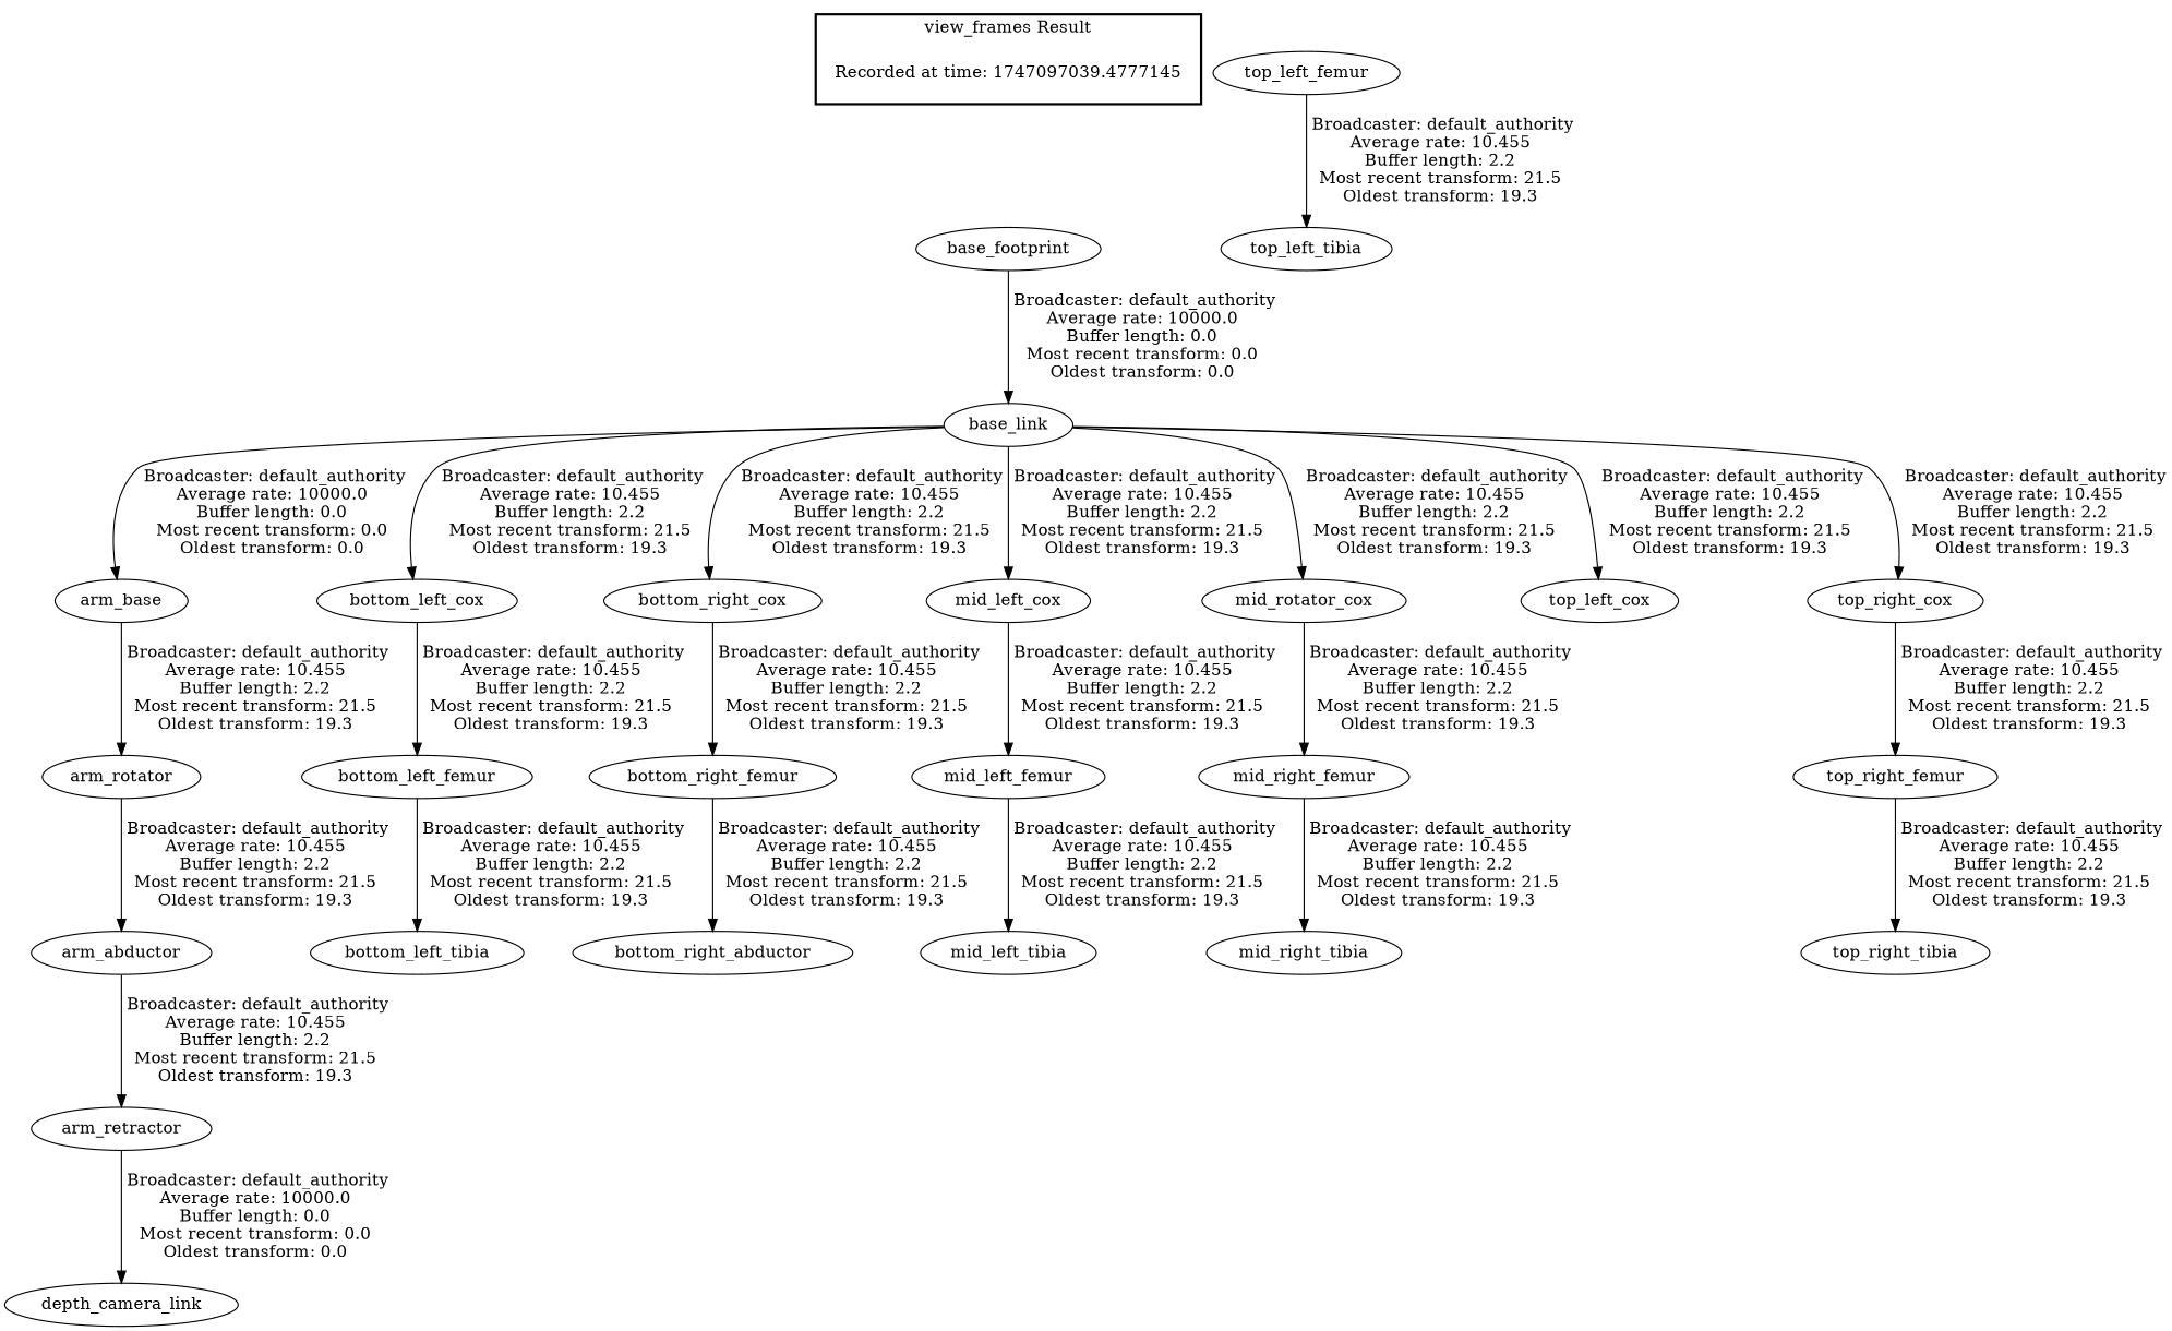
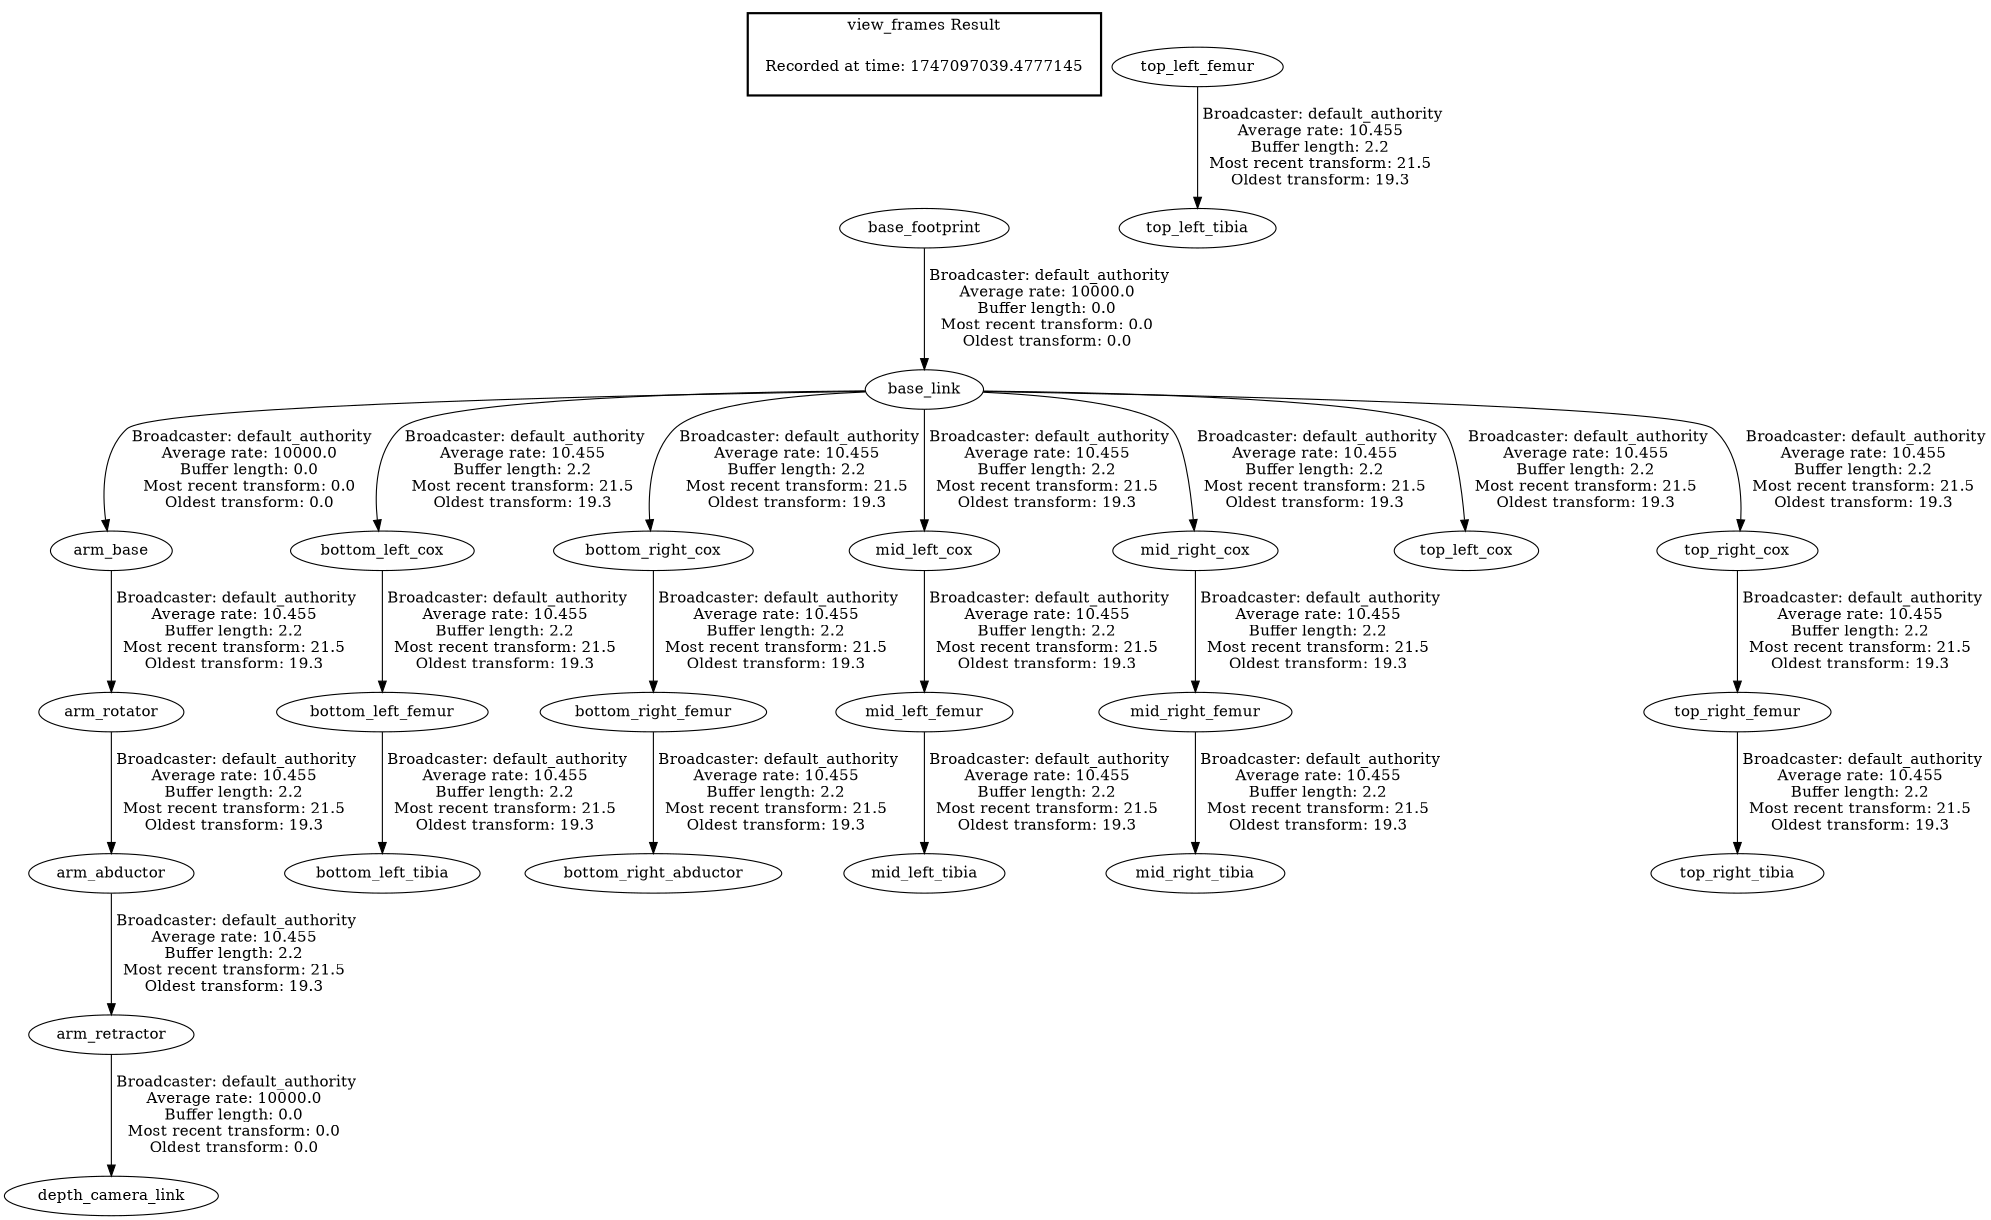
  digraph {
    "Recorded at time: 1747097039.4777145" [shape=plaintext]
    base_footprint
    base_link
    arm_base
    bottom_left_cox
    bottom_right_cox
    mid_left_cox
-   mid_right_cox [label=mid_rotator_cox]
+   mid_right_cox
    top_left_cox
    top_right_cox
    arm_rotator
    bottom_left_femur
    bottom_right_femur
    mid_left_femur
    mid_right_femur
    top_right_femur
    arm_abductor
    arm_retractor
    depth_camera_link
    bottom_left_tibia
    n21 [label=bottom_right_abductor]
    mid_left_tibia
    mid_right_tibia
    top_left_femur
    top_left_tibia
    top_right_tibia
    subgraph cluster_1 {
      color=black
      label="view_frames Result"
      style=bold
      "Recorded at time: 1747097039.4777145"
    }
    "Recorded at time: 1747097039.4777145" -> base_footprint [style=invis]
    base_footprint -> base_link [label=" Broadcaster: default_authority\nAverage rate: 10000.0\nBuffer length: 0.0\nMost recent transform: 0.0\nOldest transform: 0.0\n"]
    base_link -> arm_base [label=" Broadcaster: default_authority\nAverage rate: 10000.0\nBuffer length: 0.0\nMost recent transform: 0.0\nOldest transform: 0.0\n"]
    base_link -> bottom_left_cox [label=" Broadcaster: default_authority\nAverage rate: 10.455\nBuffer length: 2.2\nMost recent transform: 21.5\nOldest transform: 19.3\n"]
    base_link -> bottom_right_cox [label=" Broadcaster: default_authority\nAverage rate: 10.455\nBuffer length: 2.2\nMost recent transform: 21.5\nOldest transform: 19.3\n"]
    base_link -> mid_left_cox [label=" Broadcaster: default_authority\nAverage rate: 10.455\nBuffer length: 2.2\nMost recent transform: 21.5\nOldest transform: 19.3\n"]
    base_link -> mid_right_cox [label=" Broadcaster: default_authority\nAverage rate: 10.455\nBuffer length: 2.2\nMost recent transform: 21.5\nOldest transform: 19.3\n"]
    base_link -> top_left_cox [label=" Broadcaster: default_authority\nAverage rate: 10.455\nBuffer length: 2.2\nMost recent transform: 21.5\nOldest transform: 19.3\n"]
    base_link -> top_right_cox [label=" Broadcaster: default_authority\nAverage rate: 10.455\nBuffer length: 2.2\nMost recent transform: 21.5\nOldest transform: 19.3\n"]
    arm_base -> arm_rotator [label=" Broadcaster: default_authority\nAverage rate: 10.455\nBuffer length: 2.2\nMost recent transform: 21.5\nOldest transform: 19.3\n"]
    bottom_left_cox -> bottom_left_femur [label=" Broadcaster: default_authority\nAverage rate: 10.455\nBuffer length: 2.2\nMost recent transform: 21.5\nOldest transform: 19.3\n"]
    bottom_right_cox -> bottom_right_femur [label=" Broadcaster: default_authority\nAverage rate: 10.455\nBuffer length: 2.2\nMost recent transform: 21.5\nOldest transform: 19.3\n"]
    mid_left_cox -> mid_left_femur [label=" Broadcaster: default_authority\nAverage rate: 10.455\nBuffer length: 2.2\nMost recent transform: 21.5\nOldest transform: 19.3\n"]
    mid_right_cox -> mid_right_femur [label=" Broadcaster: default_authority\nAverage rate: 10.455\nBuffer length: 2.2\nMost recent transform: 21.5\nOldest transform: 19.3\n"]
    top_right_cox -> top_right_femur [label=" Broadcaster: default_authority\nAverage rate: 10.455\nBuffer length: 2.2\nMost recent transform: 21.5\nOldest transform: 19.3\n"]
    arm_rotator -> arm_abductor [label=" Broadcaster: default_authority\nAverage rate: 10.455\nBuffer length: 2.2\nMost recent transform: 21.5\nOldest transform: 19.3\n"]
    bottom_left_femur -> bottom_left_tibia [label=" Broadcaster: default_authority\nAverage rate: 10.455\nBuffer length: 2.2\nMost recent transform: 21.5\nOldest transform: 19.3\n"]
    bottom_right_femur -> n21 [label=" Broadcaster: default_authority\nAverage rate: 10.455\nBuffer length: 2.2\nMost recent transform: 21.5\nOldest transform: 19.3\n"]
    mid_left_femur -> mid_left_tibia [label=" Broadcaster: default_authority\nAverage rate: 10.455\nBuffer length: 2.2\nMost recent transform: 21.5\nOldest transform: 19.3\n"]
    mid_right_femur -> mid_right_tibia [label=" Broadcaster: default_authority\nAverage rate: 10.455\nBuffer length: 2.2\nMost recent transform: 21.5\nOldest transform: 19.3\n"]
    top_right_femur -> top_right_tibia [label=" Broadcaster: default_authority\nAverage rate: 10.455\nBuffer length: 2.2\nMost recent transform: 21.5\nOldest transform: 19.3\n"]
    arm_abductor -> arm_retractor [label=" Broadcaster: default_authority\nAverage rate: 10.455\nBuffer length: 2.2\nMost recent transform: 21.5\nOldest transform: 19.3\n"]
    arm_retractor -> depth_camera_link [label=" Broadcaster: default_authority\nAverage rate: 10000.0\nBuffer length: 0.0\nMost recent transform: 0.0\nOldest transform: 0.0\n"]
    top_left_femur -> top_left_tibia [label=" Broadcaster: default_authority\nAverage rate: 10.455\nBuffer length: 2.2\nMost recent transform: 21.5\nOldest transform: 19.3\n"]
  }
